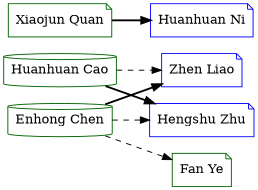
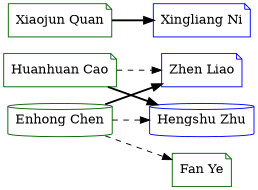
  strict digraph {
    rankdir=LR
    node [color=darkgreen shape=note]
    edge [style=bold]
-   "Huanhuan Cao" [shape=cylinder]
-   "Hengshu Zhu" [color=blue]
+   "Huanhuan Cao"
+   "Hengshu Zhu" [color=blue shape=cylinder]
    "Zhen Liao" [color=blue]
    "Enhong Chen" [shape=cylinder]
    "Fan Ye"
    "Xiaojun Quan"
-   "Xingliang Ni" [color=blue label="Huanhuan Ni"]
+   "Xingliang Ni" [color=blue]
    "Huanhuan Cao" -> "Hengshu Zhu"
    "Huanhuan Cao" -> "Zhen Liao" [style=dashed]
    "Enhong Chen" -> "Hengshu Zhu" [style=dashed]
    "Enhong Chen" -> "Zhen Liao"
    "Enhong Chen" -> "Fan Ye" [style=dashed]
    "Xiaojun Quan" -> "Xingliang Ni"
  }
